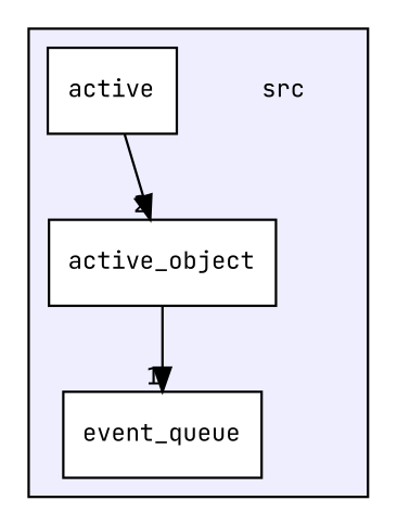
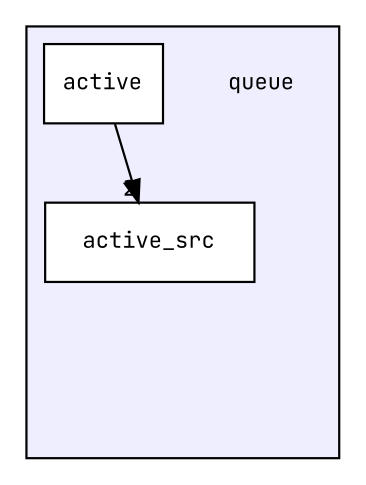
  digraph {
    compound=true
    fontname="JetBrains Mono"
    node [fontname="JetBrains Mono" fontsize=10 shape=box fillcolor=white style=filled]
    edge [fontname="JetBrains Mono" labeldistance=1.5 labelfontname=Helvetica labelfontsize=10]
-   n1 [label=src shape=plaintext fillcolor="" style=""]
-   n2 [label=active_object]
-   n3 [label=event_queue]
+   n1 [label=queue shape=plaintext fillcolor="" style=""]
+   n2 [label=active_src]
    n4 [label=active]
    subgraph cluster_1 {
      bgcolor="#eeeeff"
      pencolor=black
      n1
      n2
-     n3
      n4
    }
-   n2 -> n3 [headlabel=1]
    n4 -> n2 [headlabel=2]
  }
